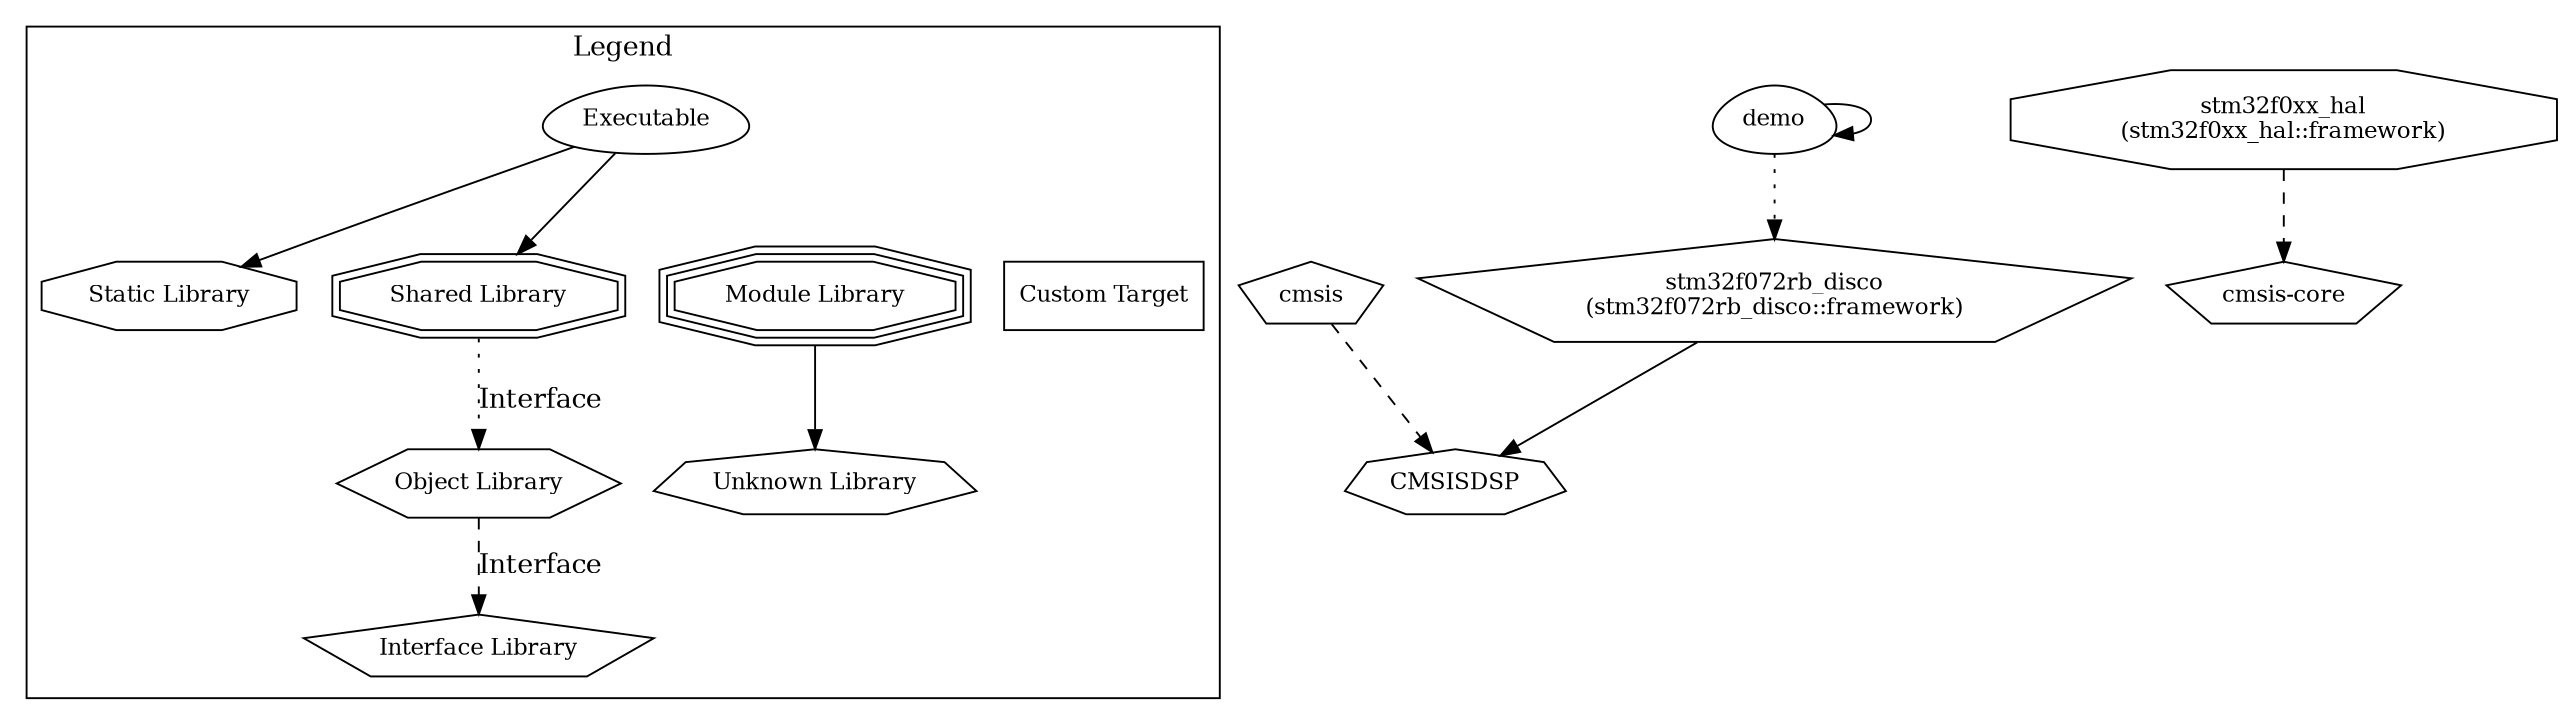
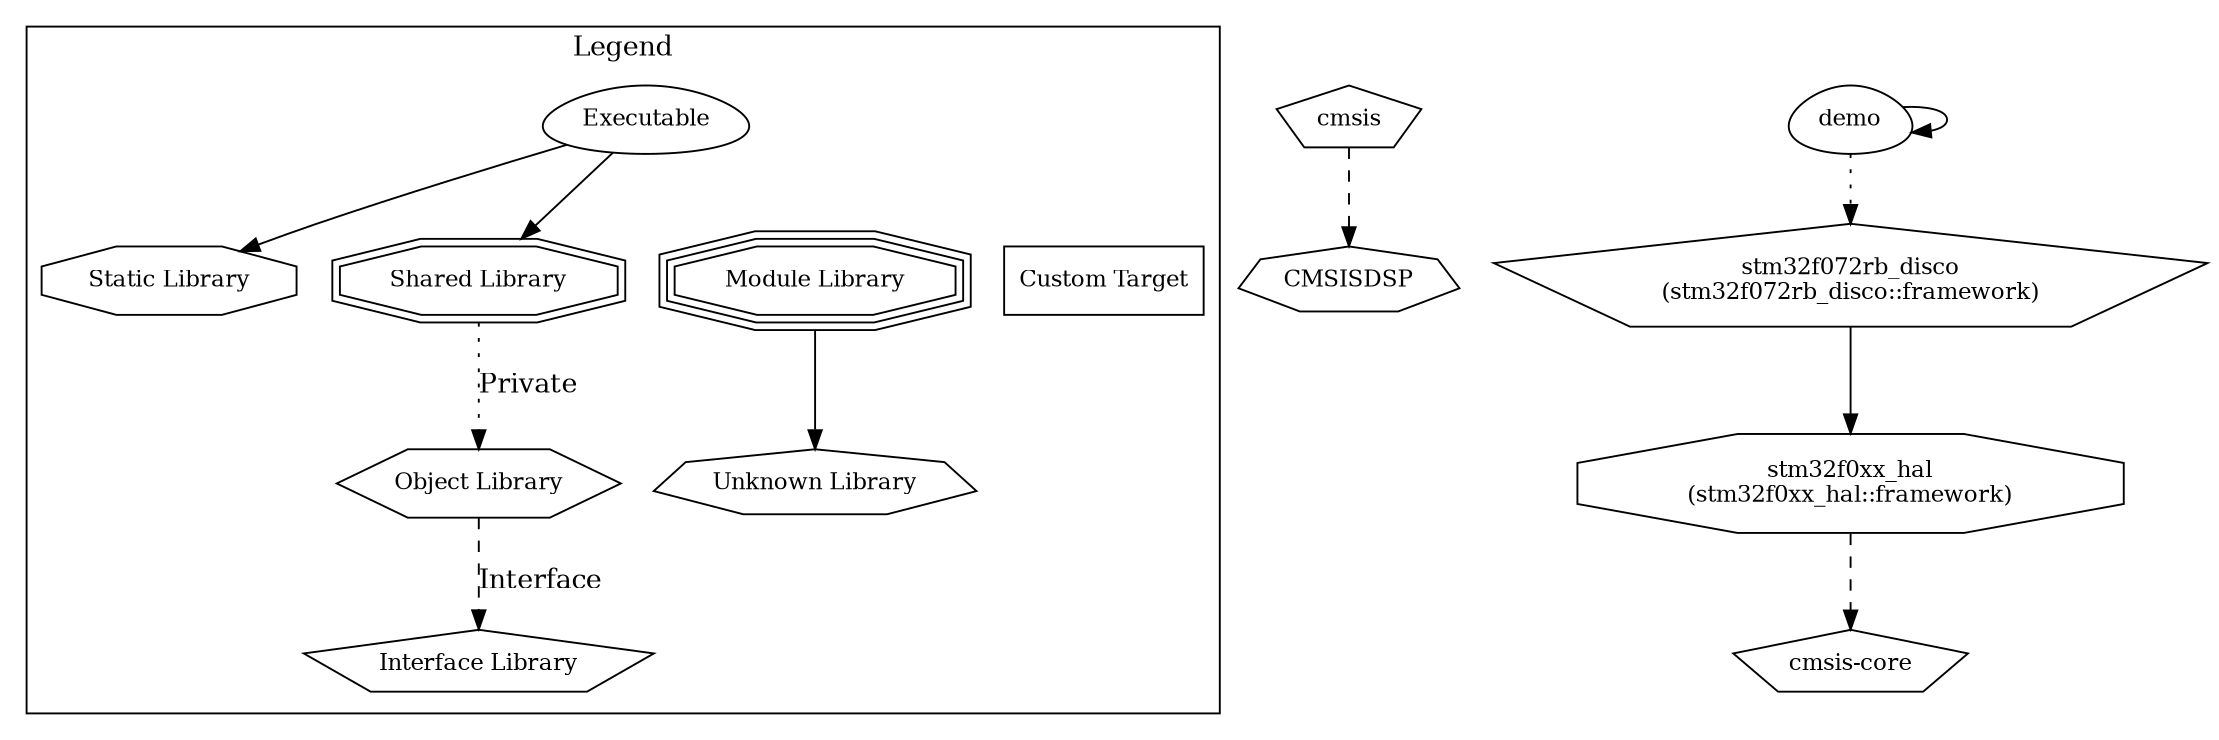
  digraph {
    node [fontsize=12 shape=pentagon]
    edge [style=solid]
    n1 [label=Executable shape=egg]
    n2 [label="Static Library" shape=octagon]
    n3 [label="Shared Library" shape=doubleoctagon]
    n4 [label="Module Library" shape=tripleoctagon]
    n5 [label="Custom Target" shape=box]
    n6 [label="Interface Library"]
    n7 [label="Object Library" shape=hexagon]
    n8 [label="Unknown Library" shape=septagon]
    n9 [label=cmsis]
    n10 [label=CMSISDSP shape=septagon]
    n11 [label="cmsis-core"]
    n12 [label=demo shape=egg]
    n13 [label="stm32f072rb_disco\n(stm32f072rb_disco::framework)"]
    n14 [label="stm32f0xx_hal\n(stm32f0xx_hal::framework)" shape=octagon]
    subgraph cluster_1 {
      color=black
      label=Legend
      n1
      n2
      n3
      n4
      n5
      n6
      n7
      n8
    }
    n1 -> n2
    n1 -> n3
    n1 -> n4 [style=invis]
    n1 -> n5 [style=invis]
-   n3 -> n7 [label=Interface style=dotted]
+   n3 -> n7 [label=Private style=dotted]
    n4 -> n8
    n7 -> n6 [label=Interface style=dashed]
    n9 -> n10 [style=dashed]
    n12 -> n12 [style=""]
    n12 -> n13 [style=dotted]
-   n13 -> n10 [style=""]
+   n13 -> n14 [style=""]
    n14 -> n11 [style=dashed]
  }
